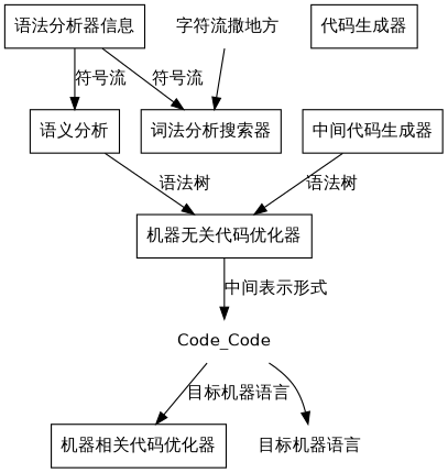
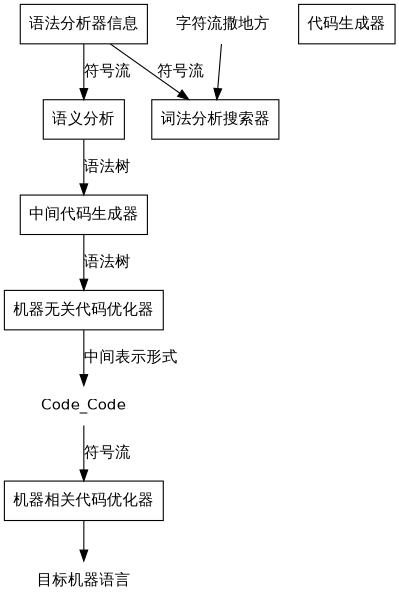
  digraph {
    fontname="DejaVu Sans"
    node [fontname="DejaVu Sans" shape=box]
    edge [fontname="DejaVu Sans"]
    n1 [label="词法分析搜索器"]
    n2 [label="语法分析器信息"]
    n3 [label="语义分析"]
    n4 [label="中间代码生成器"]
    n5 [label="机器无关代码优化器"]
    n6 [label=Code_Code shape=plaintext]
    n7 [label="机器相关代码优化器"]
    n8 [label="代码生成器"]
    n9 [label="目标机器语言" shape=plaintext]
    n10 [label="字符流撒地方" shape=plaintext]
    n2 -> n1 [label="符号流"]
    n2 -> n3 [label="符号流"]
-   n3 -> n5 [label="语法树"]
+   n3 -> n4 [label="语法树"]
    n4 -> n5 [label="语法树"]
    n5 -> n6 [label="中间表示形式"]
-   n6 -> n7 [label="目标机器语言"]
-   n6 -> n9
+   n6 -> n7 [label="符号流"]
+   n7 -> n9
    n10 -> n1
  }
